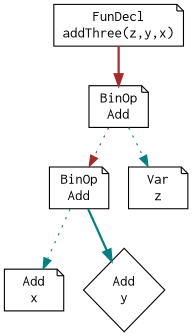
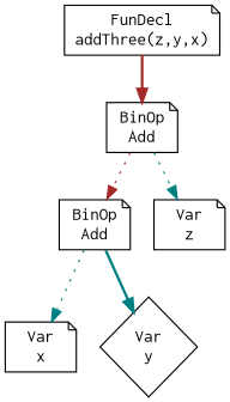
  digraph {
    node [fontname=Courier shape=note]
    edge [color=teal style=dotted]
    n1 [label="FunDecl\naddThree(z,y,x)"]
    n2 [label="BinOp\nAdd"]
    n3 [label="BinOp\nAdd"]
    n4 [label="Var\nz"]
-   n5 [label="Add\nx"]
-   n6 [label="Add\ny" shape=diamond]
+   n5 [label="Var\nx"]
+   n6 [label="Var\ny" shape=diamond]
    n1 -> n2 [color=brown style=bold]
    n2 -> n3 [color=brown]
    n2 -> n4
    n3 -> n5
    n3 -> n6 [style=bold]
  }
